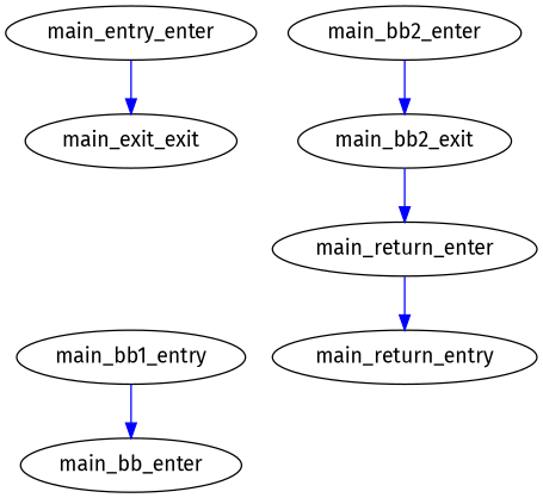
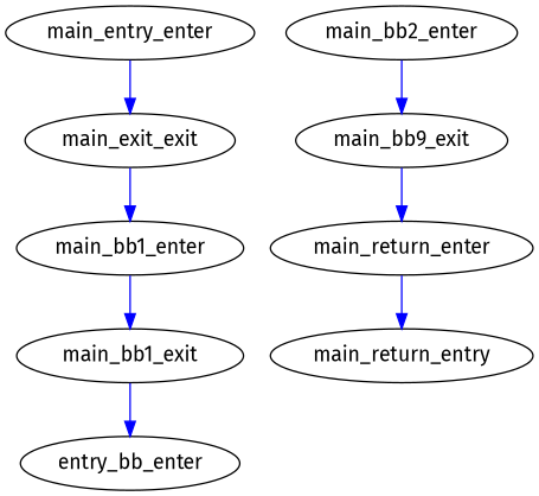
  digraph {
    fontname="Fira Sans"
    node [fontname="Fira Sans"]
    edge [color=Blue fontname="Fira Sans"]
    n1 [label=main_entry_enter]
    n2 [label=main_exit_exit]
+   n3 [label=main_bb1_enter]
    n4 [label=main_return_entry]
    n5 [label=main_return_enter]
-   n6 [label=main_bb2_exit]
+   n6 [label=main_bb9_exit]
    n7 [label=main_bb2_enter]
-   n8 [label=main_bb1_entry]
-   n9 [label=main_bb_enter]
+   n8 [label=main_bb1_exit]
+   n9 [label=entry_bb_enter]
    subgraph sub_1 {
      rank=min
      n1
    }
    n1 -> n2
+   n2 -> n3
+   n3 -> n8
    n5 -> n4
    n6 -> n5
    n7 -> n6
    n8 -> n9
  }
